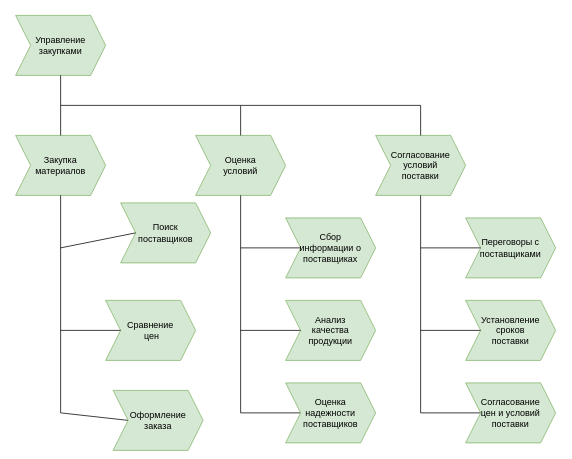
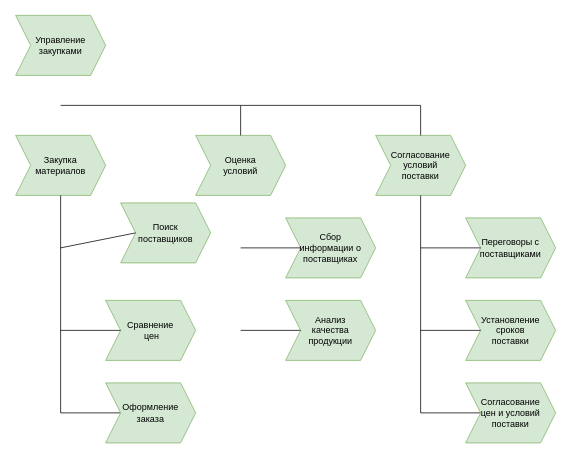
  <mxCell id="0" />
  <mxCell id="1" parent="0" />
  <mxCell id="2" value="Управление закупками" style="shape=step;perimeter=stepPerimeter;whiteSpace=wrap;html=1;fixedSize=1;fillColor=#d5e8d4;strokeColor=#82b366;" parent="1" vertex="1"><mxGeometry x="20" y="20" width="120" height="80" as="geometry" /></mxCell>
  <mxCell id="3" value="Закупка &lt;br&gt;материалов" style="shape=step;perimeter=stepPerimeter;whiteSpace=wrap;html=1;fixedSize=1;fillColor=#d5e8d4;strokeColor=#82b366;" parent="1" vertex="1"><mxGeometry x="20" y="180" width="120" height="80" as="geometry" /></mxCell>
  <mxCell id="4" value="Оценка &lt;br&gt;условий" style="shape=step;perimeter=stepPerimeter;whiteSpace=wrap;html=1;fixedSize=1;fillColor=#d5e8d4;strokeColor=#82b366;" parent="1" vertex="1"><mxGeometry x="260" y="180" width="120" height="80" as="geometry" /></mxCell>
  <mxCell id="5" value="Согласование условий &lt;br&gt;поставки" style="shape=step;perimeter=stepPerimeter;whiteSpace=wrap;html=1;fixedSize=1;fillColor=#d5e8d4;strokeColor=#82b366;" parent="1" vertex="1"><mxGeometry x="500" y="180" width="120" height="80" as="geometry" /></mxCell>
  <mxCell id="6" value="Сбор &lt;br&gt;информации о поставщиках" style="shape=step;perimeter=stepPerimeter;whiteSpace=wrap;html=1;fixedSize=1;fillColor=#d5e8d4;strokeColor=#82b366;" parent="1" vertex="1"><mxGeometry x="380" y="290" width="120" height="80" as="geometry" /></mxCell>
  <mxCell id="7" value="Анализ &lt;br&gt;качества &lt;br&gt;продукции" style="shape=step;perimeter=stepPerimeter;whiteSpace=wrap;html=1;fixedSize=1;fillColor=#d5e8d4;strokeColor=#82b366;" parent="1" vertex="1"><mxGeometry x="380" y="400" width="120" height="80" as="geometry" /></mxCell>
- <mxCell id="8" value="" style="endArrow=none;html=1;rounded=0;entryX=0.5;entryY=1;entryDx=0;entryDy=0;exitX=0.5;exitY=0;exitDx=0;exitDy=0;" parent="1" source="3" target="2" edge="1"><mxGeometry width="50" height="50" relative="1" as="geometry"><mxPoint x="20" y="180" as="sourcePoint" /><mxPoint x="70" y="130" as="targetPoint" /></mxGeometry></mxCell>
  <mxCell id="9" value="" style="endArrow=none;html=1;rounded=0;entryX=0.5;entryY=0;entryDx=0;entryDy=0;" parent="1" target="4" edge="1"><mxGeometry width="50" height="50" relative="1" as="geometry"><mxPoint x="80" y="140" as="sourcePoint" /><mxPoint x="180" y="100" as="targetPoint" /><Array as="points"><mxPoint x="320" y="140" /></Array></mxGeometry></mxCell>
  <mxCell id="10" value="" style="endArrow=none;html=1;rounded=0;entryX=0.5;entryY=0;entryDx=0;entryDy=0;" parent="1" target="5" edge="1"><mxGeometry width="50" height="50" relative="1" as="geometry"><mxPoint x="320" y="140" as="sourcePoint" /><mxPoint x="440" y="110" as="targetPoint" /><Array as="points"><mxPoint x="560" y="140" /></Array></mxGeometry></mxCell>
- <mxCell id="11" value="" style="endArrow=none;html=1;rounded=0;entryX=0.5;entryY=1;entryDx=0;entryDy=0;exitX=0;exitY=0.5;exitDx=0;exitDy=0;" parent="1" source="14" target="4" edge="1"><mxGeometry width="50" height="50" relative="1" as="geometry"><mxPoint x="370" y="575" as="sourcePoint" /><mxPoint x="350" y="320" as="targetPoint" /><Array as="points"><mxPoint x="320" y="550" /></Array></mxGeometry></mxCell>
  <mxCell id="12" value="" style="endArrow=none;html=1;rounded=0;entryX=0;entryY=0.5;entryDx=0;entryDy=0;" parent="1" target="6" edge="1"><mxGeometry width="50" height="50" relative="1" as="geometry"><mxPoint x="320" y="330" as="sourcePoint" /><mxPoint x="400" y="330" as="targetPoint" /></mxGeometry></mxCell>
  <mxCell id="13" value="" style="endArrow=none;html=1;rounded=0;entryX=0;entryY=0.5;entryDx=0;entryDy=0;" parent="1" target="7" edge="1"><mxGeometry width="50" height="50" relative="1" as="geometry"><mxPoint x="320" y="440" as="sourcePoint" /><mxPoint x="370" y="370" as="targetPoint" /></mxGeometry></mxCell>
- <mxCell id="14" value="Оценка &lt;br&gt;надежности поставщиков" style="shape=step;perimeter=stepPerimeter;whiteSpace=wrap;html=1;fixedSize=1;fillColor=#d5e8d4;strokeColor=#82b366;" vertex="1" parent="1"><mxGeometry x="380" y="510" width="120" height="80" as="geometry" /></mxCell>
  <mxCell id="15" value="Переговоры с поставщиками" style="shape=step;perimeter=stepPerimeter;whiteSpace=wrap;html=1;fixedSize=1;fillColor=#d5e8d4;strokeColor=#82b366;" vertex="1" parent="1"><mxGeometry x="620" y="290" width="120" height="80" as="geometry" /></mxCell>
  <mxCell id="16" value="Установление сроков &lt;br&gt;поставки" style="shape=step;perimeter=stepPerimeter;whiteSpace=wrap;html=1;fixedSize=1;fillColor=#d5e8d4;strokeColor=#82b366;" vertex="1" parent="1"><mxGeometry x="620" y="400" width="120" height="80" as="geometry" /></mxCell>
  <mxCell id="17" value="" style="endArrow=none;html=1;rounded=0;entryX=0.5;entryY=1;entryDx=0;entryDy=0;exitX=0;exitY=0.5;exitDx=0;exitDy=0;" edge="1" parent="1" source="20"><mxGeometry width="50" height="50" relative="1" as="geometry"><mxPoint x="610" y="575" as="sourcePoint" /><mxPoint x="560" y="260" as="targetPoint" /><Array as="points"><mxPoint x="560" y="550" /></Array></mxGeometry></mxCell>
  <mxCell id="18" value="" style="endArrow=none;html=1;rounded=0;entryX=0;entryY=0.5;entryDx=0;entryDy=0;" edge="1" parent="1" target="15"><mxGeometry width="50" height="50" relative="1" as="geometry"><mxPoint x="560" y="330" as="sourcePoint" /><mxPoint x="640" y="330" as="targetPoint" /></mxGeometry></mxCell>
  <mxCell id="19" value="" style="endArrow=none;html=1;rounded=0;entryX=0;entryY=0.5;entryDx=0;entryDy=0;" edge="1" parent="1" target="16"><mxGeometry width="50" height="50" relative="1" as="geometry"><mxPoint x="560" y="440" as="sourcePoint" /><mxPoint x="610" y="370" as="targetPoint" /></mxGeometry></mxCell>
  <mxCell id="20" value="Согласование &lt;br&gt;цен и условий поставки" style="shape=step;perimeter=stepPerimeter;whiteSpace=wrap;html=1;fixedSize=1;fillColor=#d5e8d4;strokeColor=#82b366;" vertex="1" parent="1"><mxGeometry x="620" y="510" width="120" height="80" as="geometry" /></mxCell>
  <mxCell id="21" value="Поиск &lt;br&gt;поставщиков" style="shape=step;perimeter=stepPerimeter;whiteSpace=wrap;html=1;fixedSize=1;fillColor=#d5e8d4;strokeColor=#82b366;" vertex="1" parent="1"><mxGeometry x="160" y="270" width="120" height="80" as="geometry" /></mxCell>
  <mxCell id="22" value="Сравнение&lt;br&gt;&amp;nbsp;цен" style="shape=step;perimeter=stepPerimeter;whiteSpace=wrap;html=1;fixedSize=1;fillColor=#d5e8d4;strokeColor=#82b366;" vertex="1" parent="1"><mxGeometry x="140" y="400" width="120" height="80" as="geometry" /></mxCell>
  <mxCell id="23" value="" style="endArrow=none;html=1;rounded=0;entryX=0.5;entryY=1;entryDx=0;entryDy=0;exitX=0;exitY=0.5;exitDx=0;exitDy=0;" edge="1" parent="1" source="26"><mxGeometry width="50" height="50" relative="1" as="geometry"><mxPoint x="130" y="575" as="sourcePoint" /><mxPoint x="80" y="260" as="targetPoint" /><Array as="points"><mxPoint x="80" y="550" /></Array></mxGeometry></mxCell>
  <mxCell id="24" value="" style="endArrow=none;html=1;rounded=0;entryX=0;entryY=0.5;entryDx=0;entryDy=0;" edge="1" parent="1" target="21"><mxGeometry width="50" height="50" relative="1" as="geometry"><mxPoint x="80" y="330" as="sourcePoint" /><mxPoint x="160" y="330" as="targetPoint" /></mxGeometry></mxCell>
  <mxCell id="25" value="" style="endArrow=none;html=1;rounded=0;entryX=0;entryY=0.5;entryDx=0;entryDy=0;" edge="1" parent="1" target="22"><mxGeometry width="50" height="50" relative="1" as="geometry"><mxPoint x="80" y="440" as="sourcePoint" /><mxPoint x="130" y="370" as="targetPoint" /></mxGeometry></mxCell>
- <mxCell id="26" value="Оформление &lt;br&gt;заказа" style="shape=step;perimeter=stepPerimeter;whiteSpace=wrap;html=1;fixedSize=1;fillColor=#d5e8d4;strokeColor=#82b366;" vertex="1" parent="1"><mxGeometry x="150" y="520" width="120" height="80" as="geometry" /></mxCell>
+ <mxCell id="26" value="Оформление &lt;br&gt;заказа" style="shape=step;perimeter=stepPerimeter;whiteSpace=wrap;html=1;fixedSize=1;fillColor=#d5e8d4;strokeColor=#82b366;" vertex="1" parent="1"><mxGeometry x="140" y="510" width="120" height="80" as="geometry" /></mxCell>
